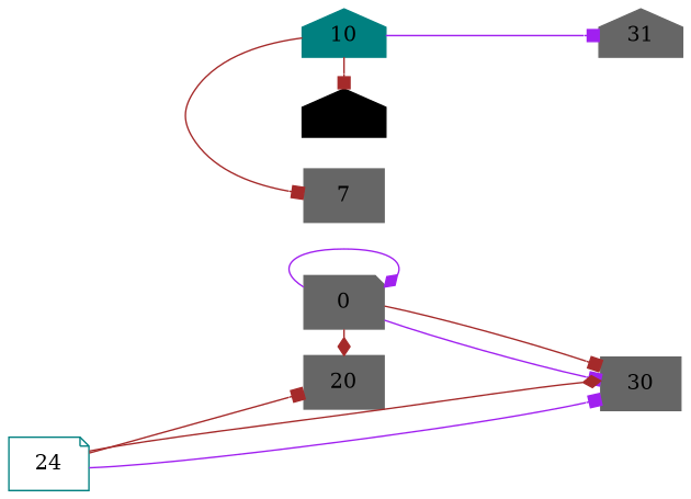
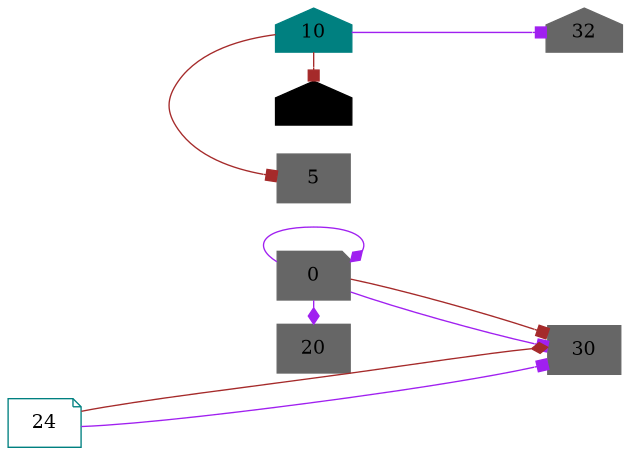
  digraph {
    rankdir=LR
    ranksep=2.0
    node [color=gray40 shape=box style=filled]
    edge [arrowhead=box color=brown]
    0 [shape=note]
-   7
+   7 [label=5]
    10 [color=teal shape=house]
    20
    21 [color=black shape=house]
    24 [color=teal shape=note style=""]
    30
-   31 [shape=house]
+   31 [shape=house label=32]
    subgraph sub_1 {
      rank=same
      0
      7
      10
      20
      21
    }
    subgraph sub_2 {
      rank=same
      24
    }
    subgraph sub_3 {
      rank=same
      30
      31
    }
    0 -> 0 [arrowhead=diamond color=purple]
-   0 -> 20 [arrowhead=diamond]
+   0 -> 20 [arrowhead=diamond color=purple]
    0 -> 30 [color=purple]
    0 -> 30
    10 -> 7
    10 -> 21
    10 -> 31 [color=purple]
-   24 -> 20
    24 -> 30 [color=purple]
    24 -> 30 [arrowhead=diamond]
  }
